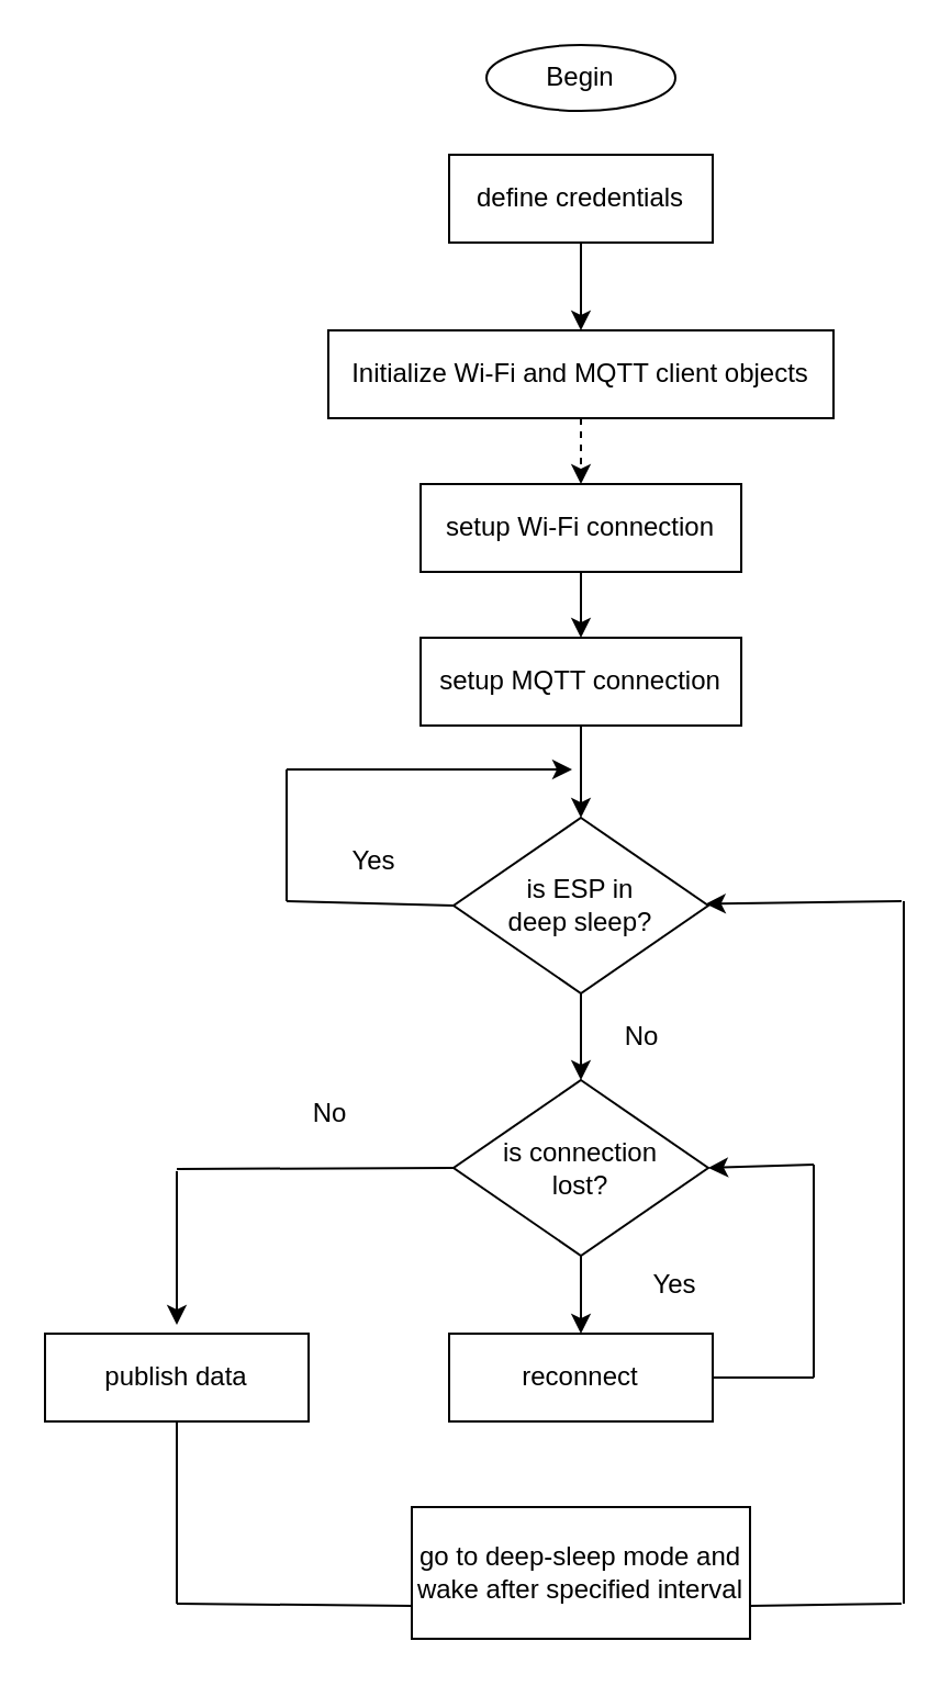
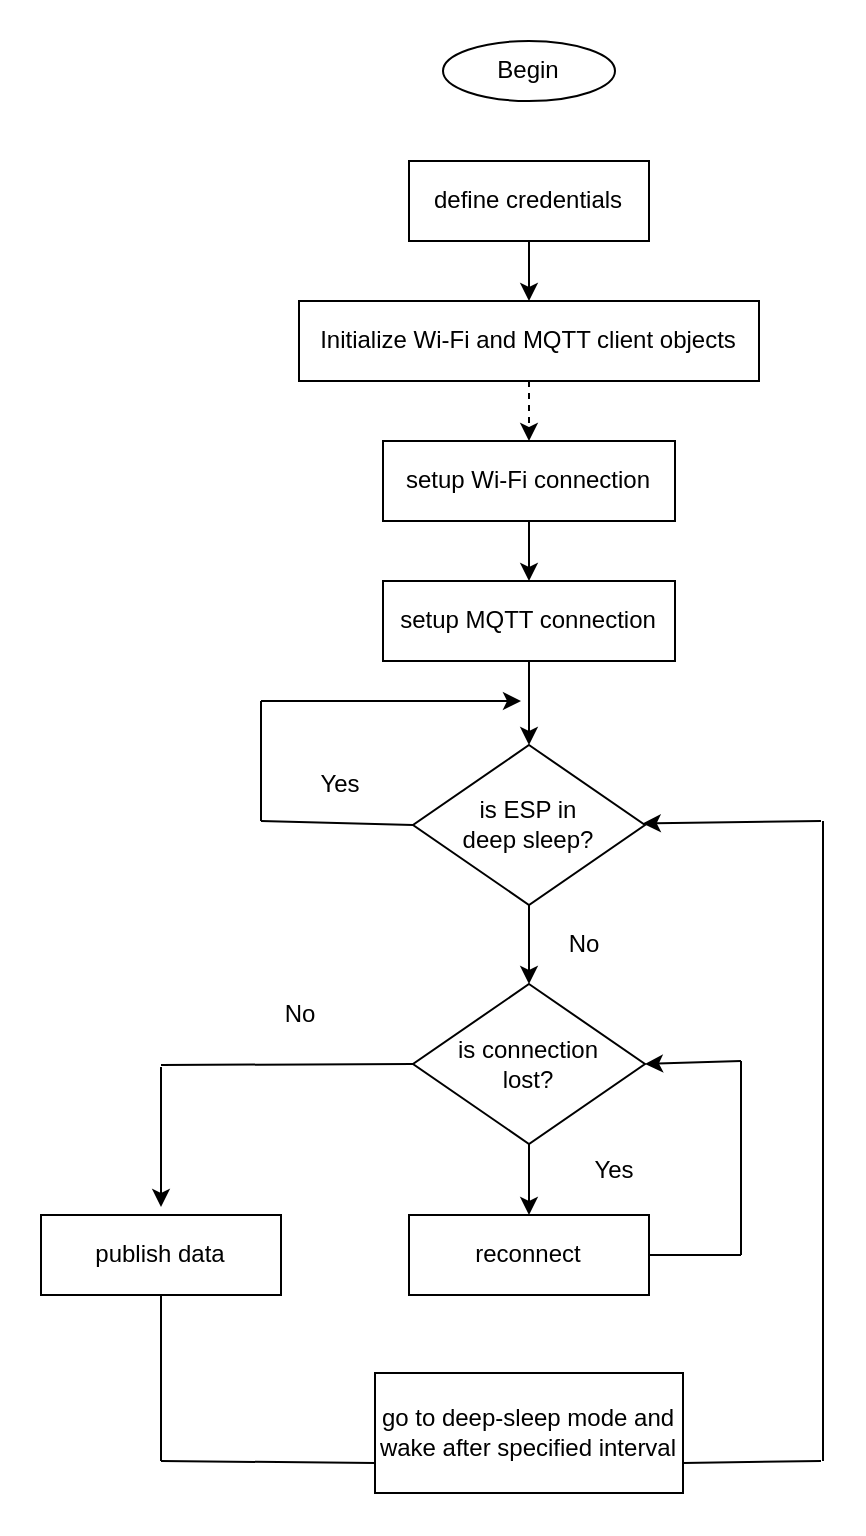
  <mxCell id="0" />
  <mxCell id="1" parent="0" />
  <mxCell id="2" value="Begin" style="ellipse;whiteSpace=wrap;html=1;" vertex="1" parent="1"><mxGeometry x="221" y="20" width="86" height="30" as="geometry" /></mxCell>
- <mxCell id="3" value="define credentials" style="rounded=0;whiteSpace=wrap;html=1;" vertex="1" parent="1"><mxGeometry x="204" y="70" width="120" height="40" as="geometry" /></mxCell>
+ <mxCell id="3" value="define credentials" style="rounded=0;whiteSpace=wrap;html=1;" vertex="1" parent="1"><mxGeometry x="204" y="80" width="120" height="40" as="geometry" /></mxCell>
  <mxCell id="4" value="Initialize Wi-Fi and MQTT client objects" style="rounded=0;whiteSpace=wrap;html=1;" vertex="1" parent="1"><mxGeometry x="149" y="150" width="230" height="40" as="geometry" /></mxCell>
  <mxCell id="5" value="setup Wi-Fi connection" style="rounded=0;whiteSpace=wrap;html=1;" vertex="1" parent="1"><mxGeometry x="191" y="220" width="146" height="40" as="geometry" /></mxCell>
  <mxCell id="6" value="setup MQTT connection" style="rounded=0;whiteSpace=wrap;html=1;" vertex="1" parent="1"><mxGeometry x="191" y="290" width="146" height="40" as="geometry" /></mxCell>
  <mxCell id="7" value="is ESP in &lt;br&gt;deep sleep?" style="rhombus;whiteSpace=wrap;html=1;" vertex="1" parent="1"><mxGeometry x="206" y="372" width="116" height="80" as="geometry" /></mxCell>
  <mxCell id="8" value="is connection &lt;br&gt;lost?" style="rhombus;whiteSpace=wrap;html=1;" vertex="1" parent="1"><mxGeometry x="206" y="491.5" width="116" height="80" as="geometry" /></mxCell>
  <mxCell id="9" value="reconnect" style="rounded=0;whiteSpace=wrap;html=1;" vertex="1" parent="1"><mxGeometry x="204" y="607" width="120" height="40" as="geometry" /></mxCell>
  <mxCell id="10" value="go to deep-sleep mode and wake after specified interval" style="rounded=0;whiteSpace=wrap;html=1;" vertex="1" parent="1"><mxGeometry x="187" y="686" width="154" height="60" as="geometry" /></mxCell>
  <mxCell id="11" value="publish data" style="rounded=0;whiteSpace=wrap;html=1;" vertex="1" parent="1"><mxGeometry x="20" y="607" width="120" height="40" as="geometry" /></mxCell>
  <mxCell id="12" value="" style="endArrow=classic;html=1;rounded=0;exitX=0.5;exitY=1;exitDx=0;exitDy=0;entryX=0.5;entryY=0;entryDx=0;entryDy=0;" edge="1" parent="1" source="3" target="4"><mxGeometry width="50" height="50" relative="1" as="geometry"><mxPoint x="240" y="210" as="sourcePoint" /><mxPoint x="290" y="160" as="targetPoint" /></mxGeometry></mxCell>
  <mxCell id="13" value="" style="endArrow=classic;html=1;rounded=0;exitX=0.5;exitY=1;exitDx=0;exitDy=0;entryX=0.5;entryY=0;entryDx=0;entryDy=0;dashed=1;" edge="1" parent="1" source="4" target="5"><mxGeometry width="50" height="50" relative="1" as="geometry"><mxPoint x="240" y="310" as="sourcePoint" /><mxPoint x="290" y="260" as="targetPoint" /></mxGeometry></mxCell>
  <mxCell id="14" value="" style="endArrow=classic;html=1;rounded=0;exitX=0.5;exitY=1;exitDx=0;exitDy=0;entryX=0.5;entryY=0;entryDx=0;entryDy=0;" edge="1" parent="1" source="5" target="6"><mxGeometry width="50" height="50" relative="1" as="geometry"><mxPoint x="240" y="310" as="sourcePoint" /><mxPoint x="290" y="260" as="targetPoint" /></mxGeometry></mxCell>
  <mxCell id="15" value="" style="endArrow=classic;html=1;rounded=0;exitX=0.5;exitY=1;exitDx=0;exitDy=0;entryX=0.5;entryY=0;entryDx=0;entryDy=0;" edge="1" parent="1" source="6" target="7"><mxGeometry width="50" height="50" relative="1" as="geometry"><mxPoint x="240" y="510" as="sourcePoint" /><mxPoint x="290" y="460" as="targetPoint" /></mxGeometry></mxCell>
  <mxCell id="16" value="" style="endArrow=classic;html=1;rounded=0;exitX=0.5;exitY=1;exitDx=0;exitDy=0;entryX=0.5;entryY=0;entryDx=0;entryDy=0;" edge="1" parent="1" source="7" target="8"><mxGeometry width="50" height="50" relative="1" as="geometry"><mxPoint x="240" y="527" as="sourcePoint" /><mxPoint x="290" y="477" as="targetPoint" /></mxGeometry></mxCell>
  <mxCell id="17" value="No" style="text;html=1;strokeColor=none;fillColor=none;align=center;verticalAlign=middle;whiteSpace=wrap;rounded=0;" vertex="1" parent="1"><mxGeometry x="262" y="457" width="60" height="30" as="geometry" /></mxCell>
  <mxCell id="18" value="" style="endArrow=classic;html=1;rounded=0;exitX=0.5;exitY=1;exitDx=0;exitDy=0;entryX=0.5;entryY=0;entryDx=0;entryDy=0;" edge="1" parent="1" source="8" target="9"><mxGeometry width="50" height="50" relative="1" as="geometry"><mxPoint x="240" y="527" as="sourcePoint" /><mxPoint x="130" y="417" as="targetPoint" /></mxGeometry></mxCell>
  <mxCell id="19" value="" style="endArrow=none;html=1;rounded=0;exitX=0;exitY=0.5;exitDx=0;exitDy=0;" edge="1" parent="1" source="8"><mxGeometry width="50" height="50" relative="1" as="geometry"><mxPoint x="240" y="527" as="sourcePoint" /><mxPoint x="80" y="532" as="targetPoint" /></mxGeometry></mxCell>
  <mxCell id="20" value="" style="endArrow=classic;html=1;rounded=0;" edge="1" parent="1"><mxGeometry width="50" height="50" relative="1" as="geometry"><mxPoint x="80" y="533" as="sourcePoint" /><mxPoint x="80" y="603" as="targetPoint" /></mxGeometry></mxCell>
  <mxCell id="21" value="No" style="text;html=1;strokeColor=none;fillColor=none;align=center;verticalAlign=middle;whiteSpace=wrap;rounded=0;" vertex="1" parent="1"><mxGeometry x="120" y="491.5" width="60" height="30" as="geometry" /></mxCell>
  <mxCell id="22" value="Yes" style="text;html=1;strokeColor=none;fillColor=none;align=center;verticalAlign=middle;whiteSpace=wrap;rounded=0;" vertex="1" parent="1"><mxGeometry x="277" y="570" width="60" height="30" as="geometry" /></mxCell>
  <mxCell id="23" value="" style="endArrow=none;html=1;rounded=0;exitX=0;exitY=0.5;exitDx=0;exitDy=0;" edge="1" parent="1" source="7"><mxGeometry width="50" height="50" relative="1" as="geometry"><mxPoint x="240" y="510" as="sourcePoint" /><mxPoint x="130" y="410" as="targetPoint" /></mxGeometry></mxCell>
  <mxCell id="24" value="" style="endArrow=none;html=1;rounded=0;" edge="1" parent="1"><mxGeometry width="50" height="50" relative="1" as="geometry"><mxPoint x="130" y="410" as="sourcePoint" /><mxPoint x="130" y="350" as="targetPoint" /></mxGeometry></mxCell>
  <mxCell id="25" value="" style="endArrow=classic;html=1;rounded=0;" edge="1" parent="1"><mxGeometry width="50" height="50" relative="1" as="geometry"><mxPoint x="130" y="350" as="sourcePoint" /><mxPoint x="260" y="350" as="targetPoint" /></mxGeometry></mxCell>
  <mxCell id="26" value="Yes" style="text;html=1;strokeColor=none;fillColor=none;align=center;verticalAlign=middle;whiteSpace=wrap;rounded=0;" vertex="1" parent="1"><mxGeometry x="140" y="377" width="60" height="30" as="geometry" /></mxCell>
  <mxCell id="27" value="" style="endArrow=none;html=1;rounded=0;exitX=0.5;exitY=1;exitDx=0;exitDy=0;" edge="1" parent="1" source="11"><mxGeometry width="50" height="50" relative="1" as="geometry"><mxPoint x="240" y="610" as="sourcePoint" /><mxPoint x="80" y="730" as="targetPoint" /></mxGeometry></mxCell>
  <mxCell id="28" value="" style="endArrow=none;html=1;rounded=0;entryX=0;entryY=0.75;entryDx=0;entryDy=0;" edge="1" parent="1" target="10"><mxGeometry width="50" height="50" relative="1" as="geometry"><mxPoint x="80" y="730" as="sourcePoint" /><mxPoint x="170" y="720" as="targetPoint" /></mxGeometry></mxCell>
  <mxCell id="29" value="" style="endArrow=none;html=1;rounded=0;exitX=1;exitY=0.5;exitDx=0;exitDy=0;" edge="1" parent="1" source="9"><mxGeometry width="50" height="50" relative="1" as="geometry"><mxPoint x="240" y="610" as="sourcePoint" /><mxPoint x="370" y="627" as="targetPoint" /></mxGeometry></mxCell>
  <mxCell id="30" value="" style="endArrow=none;html=1;rounded=0;" edge="1" parent="1"><mxGeometry width="50" height="50" relative="1" as="geometry"><mxPoint x="370" y="627" as="sourcePoint" /><mxPoint x="370" y="530" as="targetPoint" /></mxGeometry></mxCell>
  <mxCell id="31" value="" style="endArrow=classic;html=1;rounded=0;entryX=1;entryY=0.5;entryDx=0;entryDy=0;" edge="1" parent="1" target="8"><mxGeometry width="50" height="50" relative="1" as="geometry"><mxPoint x="370" y="530" as="sourcePoint" /><mxPoint x="290" y="560" as="targetPoint" /></mxGeometry></mxCell>
  <mxCell id="32" value="" style="endArrow=none;html=1;rounded=0;exitX=1;exitY=0.75;exitDx=0;exitDy=0;" edge="1" parent="1" source="10"><mxGeometry width="50" height="50" relative="1" as="geometry"><mxPoint x="240" y="610" as="sourcePoint" /><mxPoint x="410" y="730" as="targetPoint" /></mxGeometry></mxCell>
  <mxCell id="33" value="" style="endArrow=none;html=1;rounded=0;" edge="1" parent="1"><mxGeometry width="50" height="50" relative="1" as="geometry"><mxPoint x="411" y="730" as="sourcePoint" /><mxPoint x="411" y="410" as="targetPoint" /></mxGeometry></mxCell>
  <mxCell id="34" value="" style="endArrow=classic;html=1;rounded=0;" edge="1" parent="1" target="7"><mxGeometry width="50" height="50" relative="1" as="geometry"><mxPoint x="410" y="410" as="sourcePoint" /><mxPoint x="290" y="460" as="targetPoint" /></mxGeometry></mxCell>
